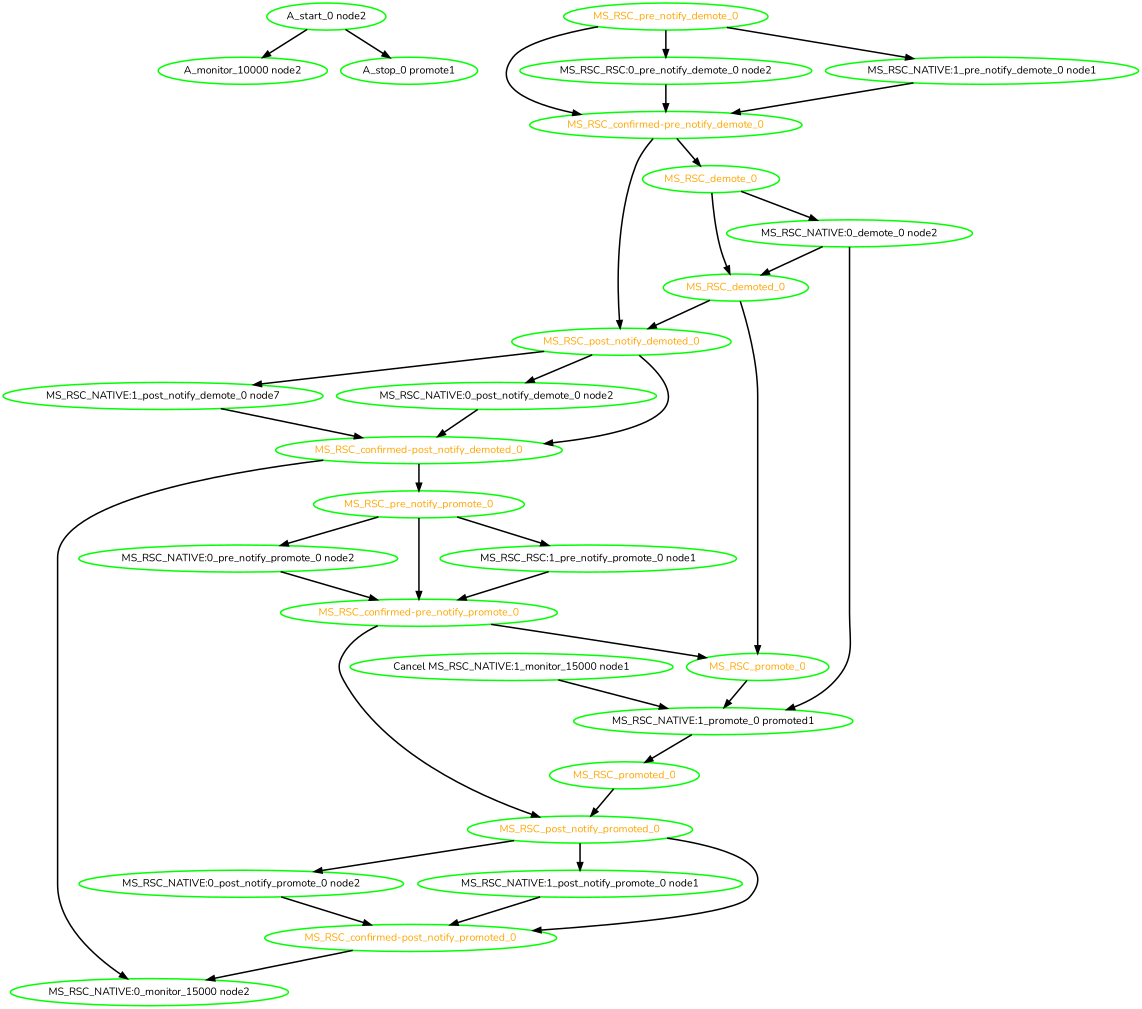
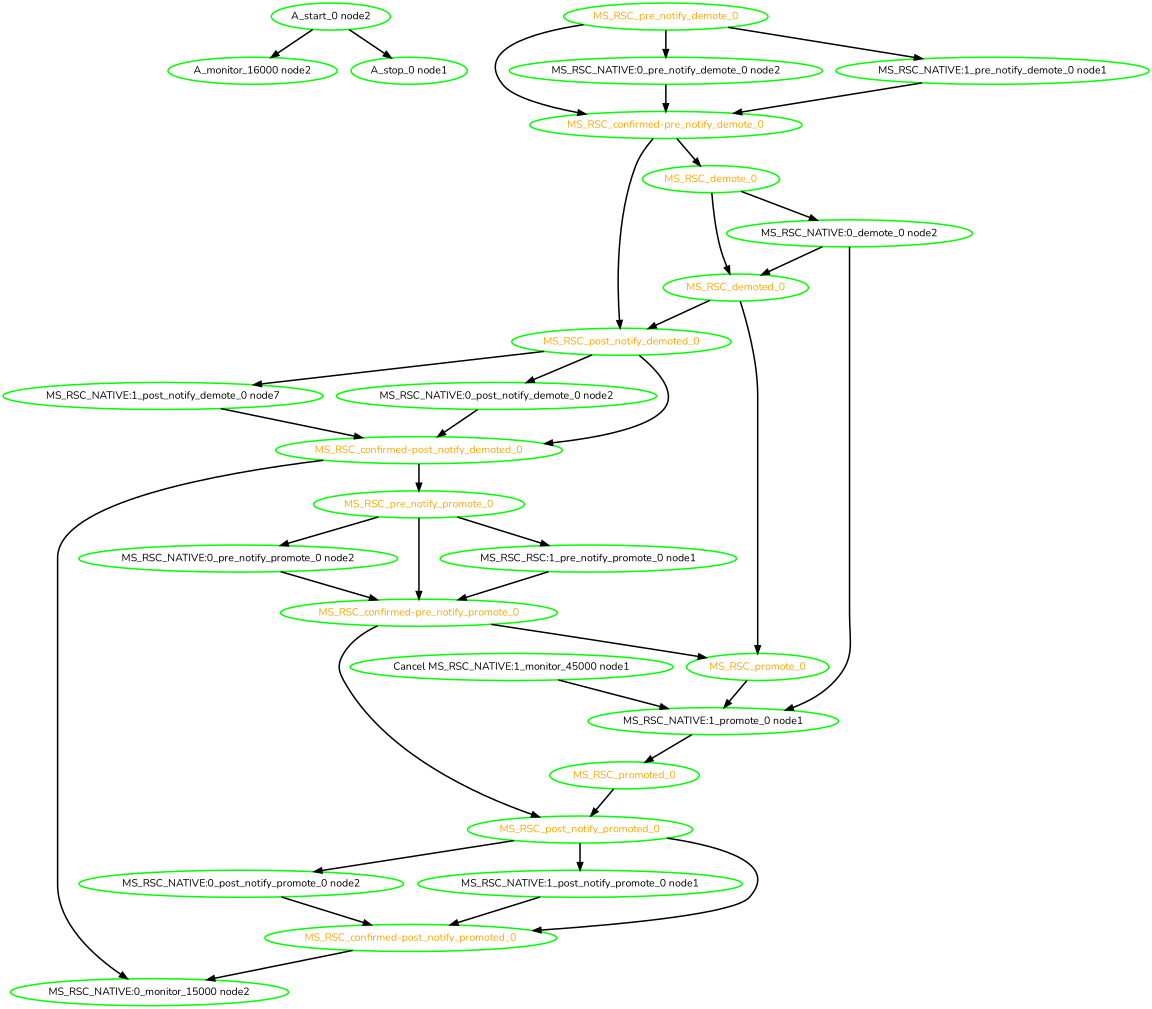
  digraph {
    fontname=Nunito
    node [color=green fontcolor=black fontname=Nunito style=bold]
    edge [fontname=Nunito style=bold]
    "A_start_0 node2"
-   "A_monitor_10000 node2"
-   "A_stop_0 node1" [label="A_stop_0 promote1"]
-   "Cancel MS_RSC_NATIVE:1_monitor_15000 node1"
-   "MS_RSC_NATIVE:1_promote_0 node1" [label="MS_RSC_NATIVE:1_promote_0 promoted1"]
+   "A_monitor_10000 node2" [label="A_monitor_16000 node2"]
+   "A_stop_0 node1"
+   "Cancel MS_RSC_NATIVE:1_monitor_15000 node1" [label="Cancel MS_RSC_NATIVE:1_monitor_45000 node1"]
+   "MS_RSC_NATIVE:1_promote_0 node1"
    MS_RSC_promoted_0 [fontcolor=orange]
    MS_RSC_post_notify_promoted_0 [fontcolor=orange]
    "MS_RSC_NATIVE:0_demote_0 node2"
    MS_RSC_demoted_0 [fontcolor=orange]
    MS_RSC_post_notify_demoted_0 [fontcolor=orange]
    MS_RSC_promote_0 [fontcolor=orange]
    "MS_RSC_NATIVE:0_post_notify_demote_0 node2"
    "MS_RSC_confirmed-post_notify_demoted_0" [fontcolor=orange]
    n14 [label="MS_RSC_NATIVE:1_post_notify_demote_0 node7"]
    "MS_RSC_NATIVE:0_monitor_15000 node2"
    MS_RSC_pre_notify_promote_0 [fontcolor=orange]
    "MS_RSC_NATIVE:0_pre_notify_promote_0 node2"
    "MS_RSC_confirmed-pre_notify_promote_0" [fontcolor=orange]
    n19 [label="MS_RSC_RSC:1_pre_notify_promote_0 node1"]
    "MS_RSC_confirmed-post_notify_promoted_0" [fontcolor=orange]
    "MS_RSC_NATIVE:0_post_notify_promote_0 node2"
    "MS_RSC_confirmed-pre_notify_demote_0" [fontcolor=orange]
-   "MS_RSC_NATIVE:0_pre_notify_demote_0 node2" [label="MS_RSC_RSC:0_pre_notify_demote_0 node2"]
+   "MS_RSC_NATIVE:0_pre_notify_demote_0 node2"
    MS_RSC_demote_0 [fontcolor=orange]
    "MS_RSC_NATIVE:1_post_notify_promote_0 node1"
    "MS_RSC_NATIVE:1_pre_notify_demote_0 node1"
    MS_RSC_pre_notify_demote_0 [fontcolor=orange]
    "A_start_0 node2" -> "A_monitor_10000 node2"
    "A_start_0 node2" -> "A_stop_0 node1"
    "Cancel MS_RSC_NATIVE:1_monitor_15000 node1" -> "MS_RSC_NATIVE:1_promote_0 node1"
    "MS_RSC_NATIVE:1_promote_0 node1" -> MS_RSC_promoted_0
    MS_RSC_promoted_0 -> MS_RSC_post_notify_promoted_0
    MS_RSC_post_notify_promoted_0 -> "MS_RSC_confirmed-post_notify_promoted_0"
    MS_RSC_post_notify_promoted_0 -> "MS_RSC_NATIVE:0_post_notify_promote_0 node2"
    MS_RSC_post_notify_promoted_0 -> "MS_RSC_NATIVE:1_post_notify_promote_0 node1"
    "MS_RSC_NATIVE:0_demote_0 node2" -> "MS_RSC_NATIVE:1_promote_0 node1"
    "MS_RSC_NATIVE:0_demote_0 node2" -> MS_RSC_demoted_0
    MS_RSC_demoted_0 -> MS_RSC_post_notify_demoted_0
    MS_RSC_demoted_0 -> MS_RSC_promote_0
    MS_RSC_post_notify_demoted_0 -> "MS_RSC_NATIVE:0_post_notify_demote_0 node2"
    MS_RSC_post_notify_demoted_0 -> "MS_RSC_confirmed-post_notify_demoted_0"
    MS_RSC_post_notify_demoted_0 -> n14
    MS_RSC_promote_0 -> "MS_RSC_NATIVE:1_promote_0 node1"
    "MS_RSC_NATIVE:0_post_notify_demote_0 node2" -> "MS_RSC_confirmed-post_notify_demoted_0"
    "MS_RSC_confirmed-post_notify_demoted_0" -> "MS_RSC_NATIVE:0_monitor_15000 node2"
    "MS_RSC_confirmed-post_notify_demoted_0" -> MS_RSC_pre_notify_promote_0
    n14 -> "MS_RSC_confirmed-post_notify_demoted_0"
    MS_RSC_pre_notify_promote_0 -> "MS_RSC_NATIVE:0_pre_notify_promote_0 node2"
    MS_RSC_pre_notify_promote_0 -> "MS_RSC_confirmed-pre_notify_promote_0"
    MS_RSC_pre_notify_promote_0 -> n19
    "MS_RSC_NATIVE:0_pre_notify_promote_0 node2" -> "MS_RSC_confirmed-pre_notify_promote_0"
    "MS_RSC_confirmed-pre_notify_promote_0" -> MS_RSC_post_notify_promoted_0
    "MS_RSC_confirmed-pre_notify_promote_0" -> MS_RSC_promote_0
    n19 -> "MS_RSC_confirmed-pre_notify_promote_0"
    "MS_RSC_confirmed-post_notify_promoted_0" -> "MS_RSC_NATIVE:0_monitor_15000 node2"
    "MS_RSC_NATIVE:0_post_notify_promote_0 node2" -> "MS_RSC_confirmed-post_notify_promoted_0"
    "MS_RSC_confirmed-pre_notify_demote_0" -> MS_RSC_post_notify_demoted_0
    "MS_RSC_confirmed-pre_notify_demote_0" -> MS_RSC_demote_0
    "MS_RSC_NATIVE:0_pre_notify_demote_0 node2" -> "MS_RSC_confirmed-pre_notify_demote_0"
    MS_RSC_demote_0 -> "MS_RSC_NATIVE:0_demote_0 node2"
    MS_RSC_demote_0 -> MS_RSC_demoted_0
    "MS_RSC_NATIVE:1_post_notify_promote_0 node1" -> "MS_RSC_confirmed-post_notify_promoted_0"
    "MS_RSC_NATIVE:1_pre_notify_demote_0 node1" -> "MS_RSC_confirmed-pre_notify_demote_0"
    MS_RSC_pre_notify_demote_0 -> "MS_RSC_confirmed-pre_notify_demote_0"
    MS_RSC_pre_notify_demote_0 -> "MS_RSC_NATIVE:0_pre_notify_demote_0 node2"
    MS_RSC_pre_notify_demote_0 -> "MS_RSC_NATIVE:1_pre_notify_demote_0 node1"
  }
